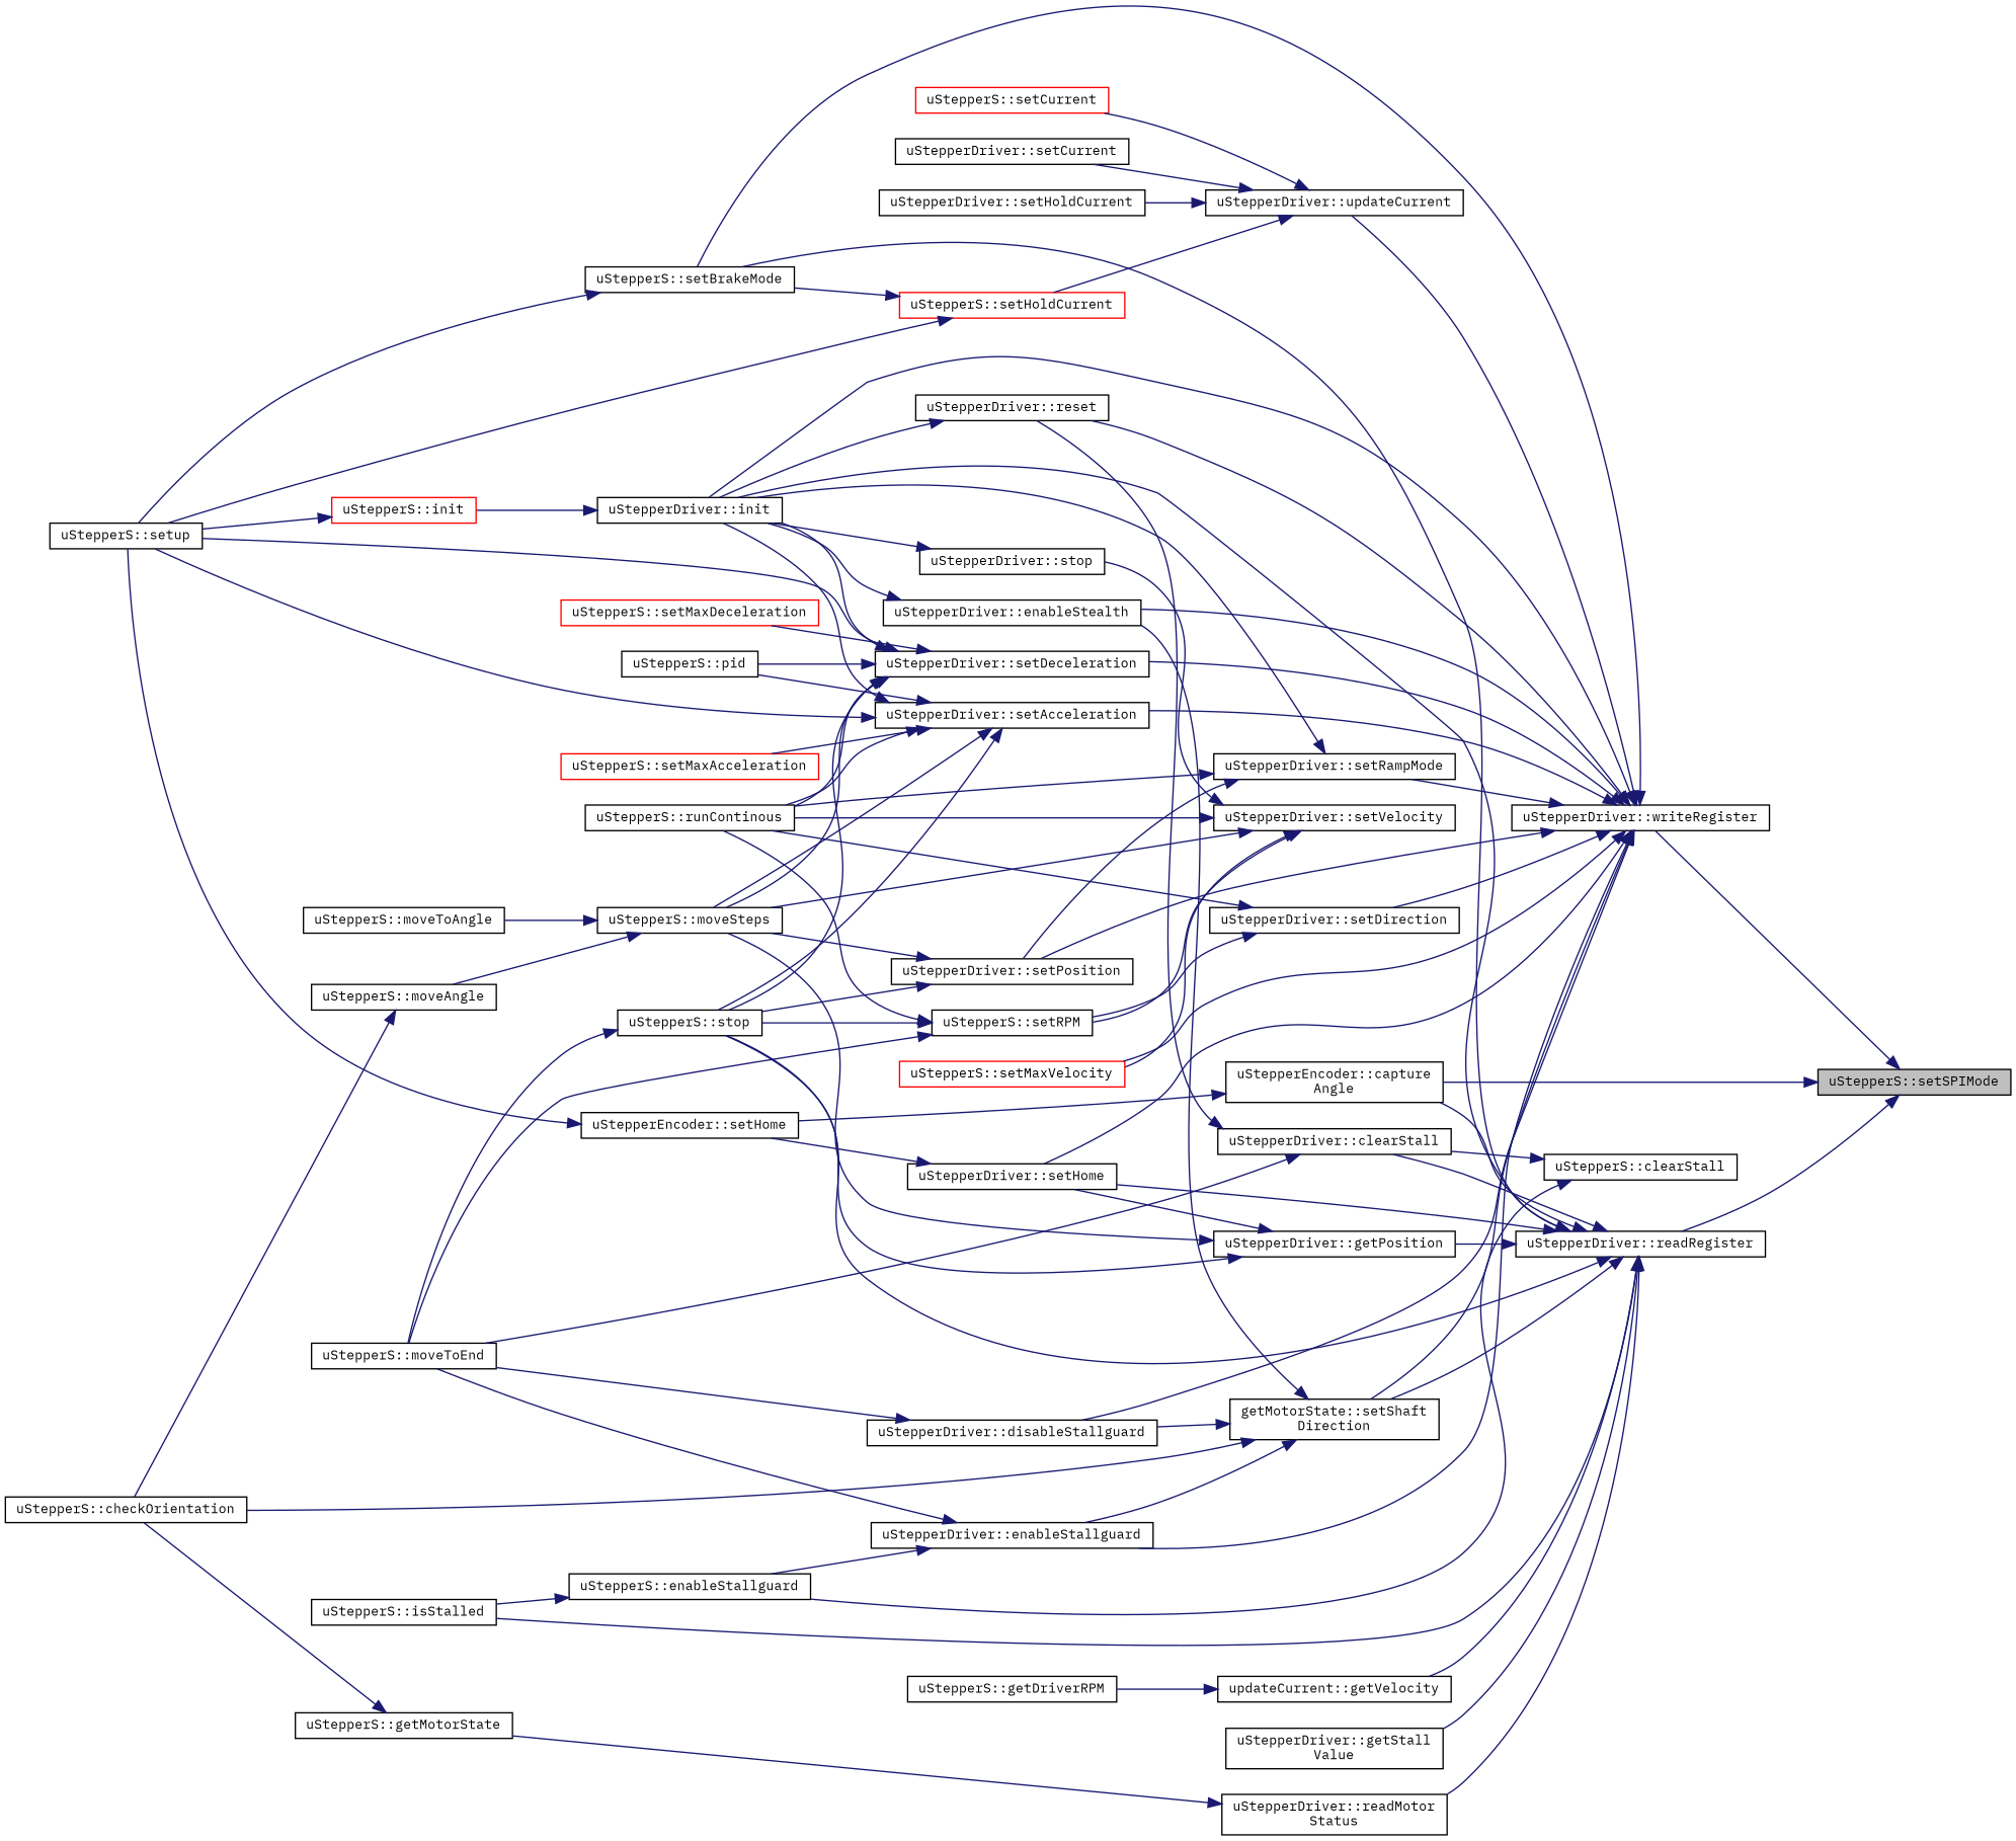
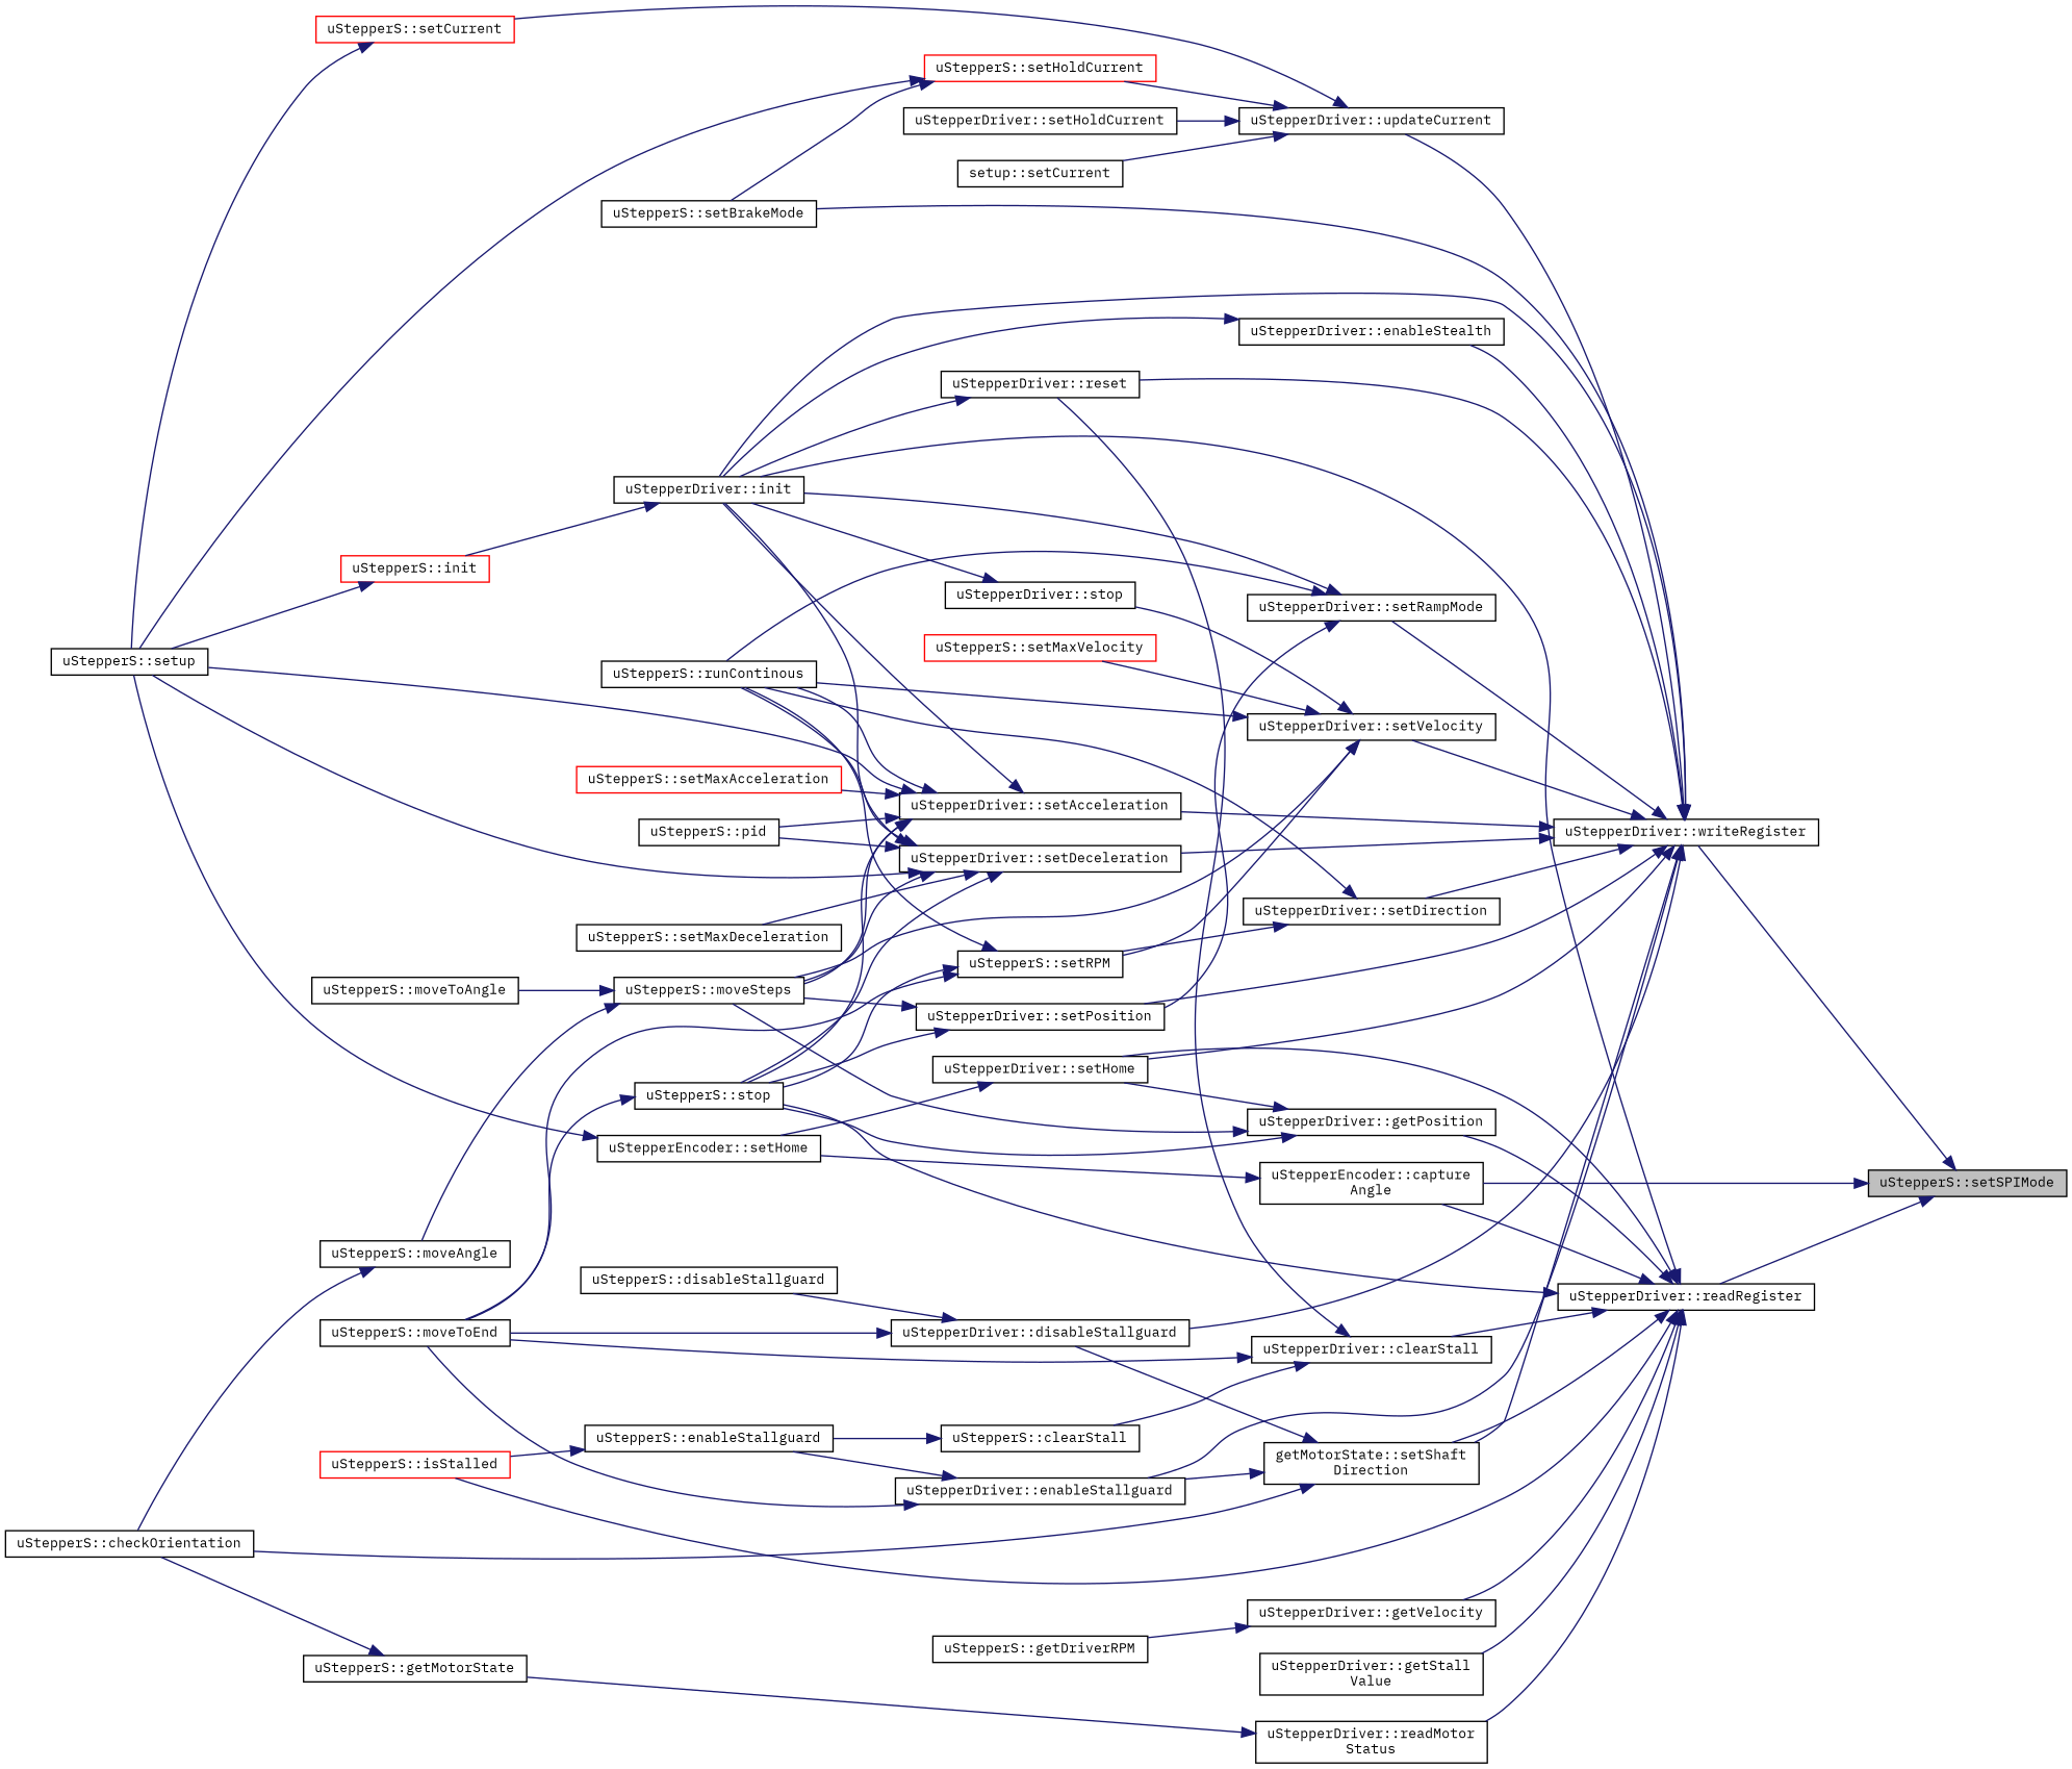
  digraph {
    fontname="IBM Plex Mono"
    rankdir=RL
    node [color=black fillcolor=white fontname="IBM Plex Mono" fontsize=10 shape=record style=filled]
    edge [color=midnightblue dir=back fontname="IBM Plex Mono" fontsize=10 labelfontname=Helvetica labelfontsize=10 style=solid]
    n1 [fillcolor=grey75 fontcolor=black height=0.2 label="uStepperS::setSPIMode" width=0.4]
    n2 [height=0.2 label="uStepperEncoder::capture\lAngle" width=0.4]
    n3 [height=0.2 label="uStepperDriver::readRegister" width=0.4]
    n4 [height=0.2 label="uStepperDriver::writeRegister" width=0.4]
    n5 [height=0.2 label="uStepperEncoder::setHome" width=0.4]
    n6 [height=0.2 label="uStepperDriver::clearStall" width=0.4]
-   n7 [height=0.2 label="uStepperS::isStalled" width=0.4]
+   n7 [color=red height=0.2 label="uStepperS::isStalled" width=0.4]
    n8 [height=0.2 label="uStepperDriver::init" width=0.4]
    n9 [height=0.2 label="uStepperDriver::getPosition" width=0.4]
    n10 [height=0.2 label="uStepperDriver::setHome" width=0.4]
    n11 [height=0.2 label="uStepperS::stop" width=0.4]
    n12 [height=0.2 label="uStepperDriver::getStall\lValue" width=0.4]
-   n13 [height=0.2 label="updateCurrent::getVelocity" width=0.4]
+   n13 [height=0.2 label="uStepperDriver::getVelocity" width=0.4]
    n14 [height=0.2 label="uStepperDriver::readMotor\lStatus" width=0.4]
    n15 [height=0.2 label="uStepperS::setBrakeMode" width=0.4]
    n16 [height=0.2 label="getMotorState::setShaft\lDirection" width=0.4]
    n17 [height=0.2 label="uStepperDriver::reset" width=0.4]
    n18 [height=0.2 label="uStepperDriver::disableStallguard" width=0.4]
    n19 [height=0.2 label="uStepperDriver::enableStallguard" width=0.4]
    n20 [height=0.2 label="uStepperDriver::enableStealth" width=0.4]
    n21 [height=0.2 label="uStepperDriver::setAcceleration" width=0.4]
    n22 [height=0.2 label="uStepperDriver::setDeceleration" width=0.4]
    n23 [height=0.2 label="uStepperDriver::setDirection" width=0.4]
    n24 [height=0.2 label="uStepperDriver::setPosition" width=0.4]
    n25 [height=0.2 label="uStepperDriver::setRampMode" width=0.4]
    n26 [height=0.2 label="uStepperDriver::setVelocity" width=0.4]
    n27 [height=0.2 label="uStepperDriver::updateCurrent" width=0.4]
    n28 [height=0.2 label="uStepperS::setup" width=0.4]
    n29 [height=0.2 label="uStepperS::clearStall" width=0.4]
    n30 [height=0.2 label="uStepperS::moveToEnd" width=0.4]
    n31 [color=red height=0.2 label="uStepperS::init" width=0.4]
    n32 [height=0.2 label="uStepperS::moveSteps" width=0.4]
    n33 [height=0.2 label="uStepperS::getDriverRPM" width=0.4]
    n34 [height=0.2 label="uStepperS::getMotorState" width=0.4]
    n35 [height=0.2 label="uStepperS::checkOrientation" width=0.4]
    n36 [height=0.2 label="uStepperS::enableStallguard" width=0.4]
    n37 [height=0.2 label="uStepperS::moveAngle" width=0.4]
    n38 [height=0.2 label="uStepperS::moveToAngle" width=0.4]
+   n39 [height=0.2 label="uStepperS::disableStallguard" width=0.4]
    n40 [height=0.2 label="uStepperS::pid" width=0.4]
    n41 [height=0.2 label="uStepperS::runContinous" width=0.4]
    n42 [color=red height=0.2 label="uStepperS::setMaxAcceleration" width=0.4]
-   n43 [color=red height=0.2 label="uStepperS::setMaxDeceleration" width=0.4]
+   n43 [height=0.2 label="uStepperS::setMaxDeceleration" width=0.4]
    n44 [height=0.2 label="uStepperS::setRPM" width=0.4]
    n45 [color=red height=0.2 label="uStepperS::setMaxVelocity" width=0.4]
    n46 [height=0.2 label="uStepperDriver::stop" width=0.4]
    n47 [color=red height=0.2 label="uStepperS::setCurrent" width=0.4]
-   n48 [height=0.2 label="uStepperDriver::setCurrent" width=0.4]
+   n48 [height=0.2 label="setup::setCurrent" width=0.4]
    n49 [color=red height=0.2 label="uStepperS::setHoldCurrent" width=0.4]
    n50 [height=0.2 label="uStepperDriver::setHoldCurrent" width=0.4]
    n1 -> n2
    n1 -> n3
    n1 -> n4
    n2 -> n5
    n3 -> n2
    n3 -> n6
    n3 -> n7
    n3 -> n8
    n3 -> n9
    n3 -> n10
    n3 -> n11
    n3 -> n12
    n3 -> n13
    n3 -> n14
-   n3 -> n15
    n3 -> n16
    n4 -> n8
    n4 -> n10
    n4 -> n15
    n4 -> n16
    n4 -> n17
    n4 -> n18
    n4 -> n19
    n4 -> n20
    n4 -> n21
    n4 -> n22
    n4 -> n23
    n4 -> n24
    n4 -> n25
-   n4 -> n45
+   n4 -> n26
    n4 -> n27
    n5 -> n28
    n6 -> n17
-   n29 -> n6
+   n6 -> n29
    n6 -> n30
    n8 -> n31
    n9 -> n10
    n9 -> n11
    n9 -> n32
    n10 -> n5
    n11 -> n30
    n13 -> n33
    n14 -> n34
    n16 -> n18
    n16 -> n19
-   n16 -> n20
    n16 -> n35
    n17 -> n8
    n18 -> n30
+   n18 -> n39
    n19 -> n30
    n19 -> n36
    n20 -> n8
    n21 -> n8
    n21 -> n11
    n21 -> n28
    n21 -> n32
    n21 -> n40
    n21 -> n41
    n21 -> n42
    n22 -> n8
    n22 -> n11
    n22 -> n28
    n22 -> n32
    n22 -> n40
    n22 -> n41
    n22 -> n43
    n23 -> n41
    n23 -> n44
    n24 -> n11
    n24 -> n32
    n25 -> n8
    n25 -> n24
    n25 -> n41
    n26 -> n32
    n26 -> n41
    n26 -> n44
    n26 -> n45
    n26 -> n46
    n27 -> n47
    n27 -> n48
    n27 -> n49
    n27 -> n50
    n29 -> n36
    n31 -> n28
    n32 -> n37
    n32 -> n38
    n34 -> n35
    n36 -> n7
    n37 -> n35
    n44 -> n11
    n44 -> n30
    n44 -> n41
    n46 -> n8
-   n15 -> n28
+   n47 -> n28
    n49 -> n15
    n49 -> n28
  }
